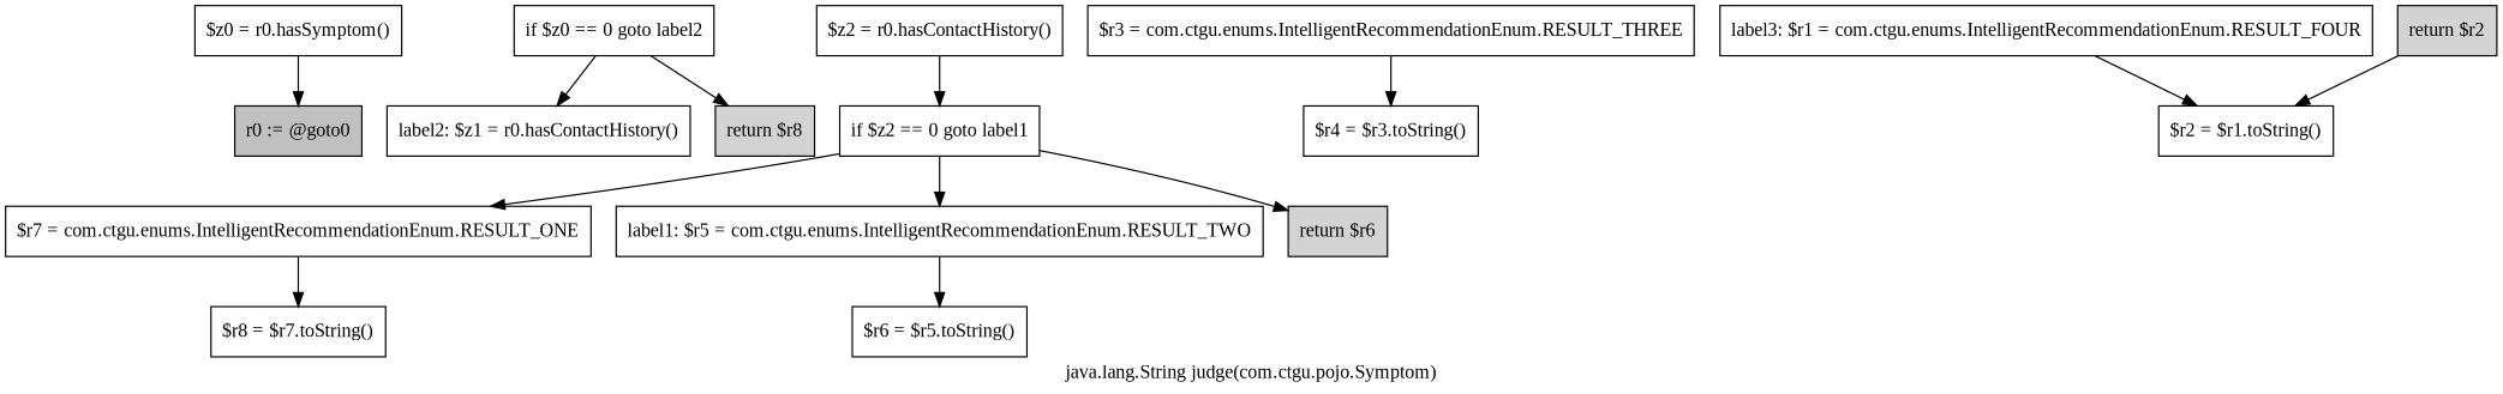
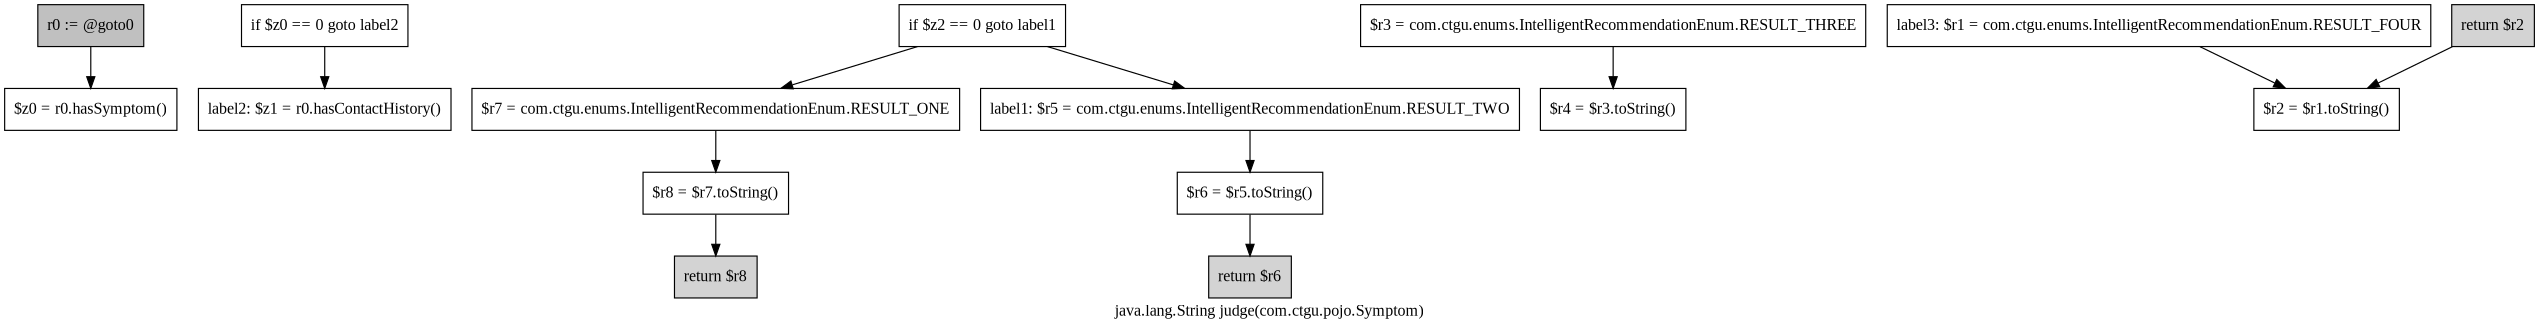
  digraph {
    fontname="Liberation Serif"
    label="java.lang.String judge(com.ctgu.pojo.Symptom)"
    node [fontname="Liberation Serif" shape=box]
    edge [fontname="Liberation Serif"]
    n1 [fillcolor=gray label="r0 := @goto0" style=filled]
    n2 [label="$z0 = r0.hasSymptom()"]
    n3 [label="if $z0 == 0 goto label2"]
    n4 [label="label2: $z1 = r0.hasContactHistory()"]
-   n5 [label="$z2 = r0.hasContactHistory()"]
    n6 [label="if $z2 == 0 goto label1"]
    n7 [label="$r7 = com.ctgu.enums.IntelligentRecommendationEnum.RESULT_ONE"]
    n8 [label="label1: $r5 = com.ctgu.enums.IntelligentRecommendationEnum.RESULT_TWO"]
    n9 [label="$r8 = $r7.toString()"]
    n10 [label="$r6 = $r5.toString()"]
    n11 [fillcolor=lightgray label="return $r8" style=filled]
    n12 [fillcolor=lightgray label="return $r6" style=filled]
    n13 [label="$r3 = com.ctgu.enums.IntelligentRecommendationEnum.RESULT_THREE"]
    n14 [label="$r4 = $r3.toString()"]
    n15 [label="label3: $r1 = com.ctgu.enums.IntelligentRecommendationEnum.RESULT_FOUR"]
    n16 [label="$r2 = $r1.toString()"]
    n17 [fillcolor=lightgray label="return $r2" style=filled]
-   n2 -> n1
+   n1 -> n2
    n3 -> n4
-   n5 -> n6
    n6 -> n7
    n6 -> n8
    n7 -> n9
    n8 -> n10
-   n3 -> n11
-   n6 -> n12
+   n9 -> n11
+   n10 -> n12
    n13 -> n14
    n15 -> n16
    n17 -> n16
  }
